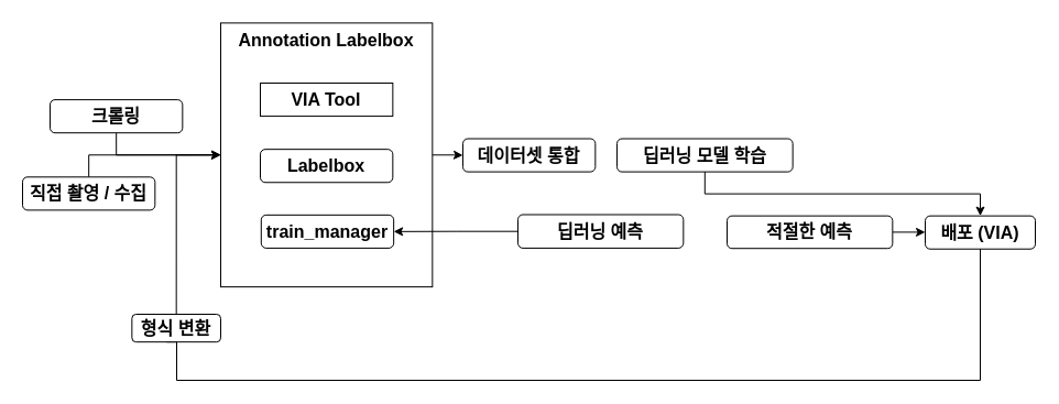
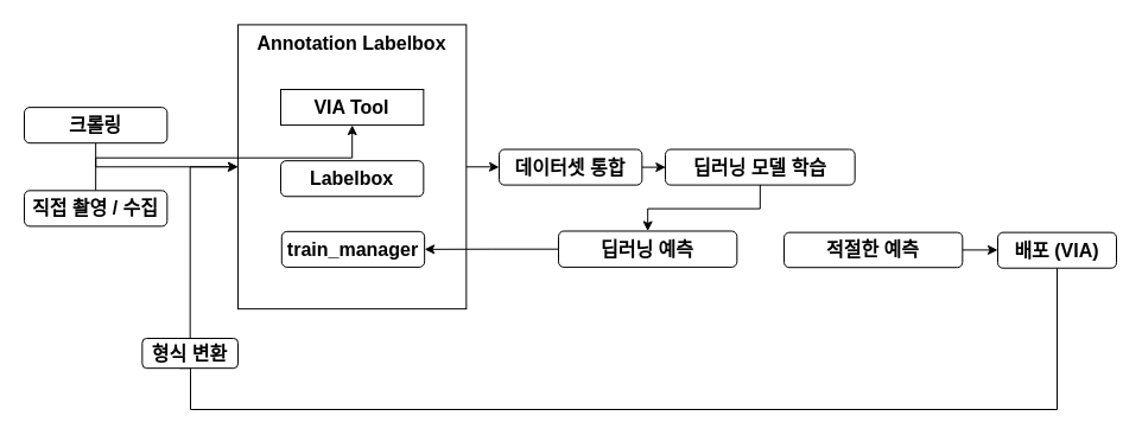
  <mxCell id="0" />
  <mxCell id="1" parent="0" />
  <mxCell id="2" value="&lt;span style=&quot;font-size: 16px;&quot;&gt;Annotation Labelbox&lt;/span&gt;" style="whiteSpace=wrap;html=1;verticalAlign=top;fontSize=16;fontStyle=1" parent="1" vertex="1"><mxGeometry x="200" y="20.39" width="192.33" height="239.74" as="geometry" /></mxCell>
  <mxCell id="3" style="edgeStyle=orthogonalEdgeStyle;rounded=0;orthogonalLoop=1;jettySize=auto;html=1;exitX=0.5;exitY=1;exitDx=0;exitDy=0;entryX=0;entryY=0.5;entryDx=0;entryDy=0;" parent="1" source="4" target="2" edge="1"><mxGeometry relative="1" as="geometry" /></mxCell>
- <mxCell id="4" value="크롤링" style="rounded=1;whiteSpace=wrap;html=1;fontSize=16;fontStyle=1" parent="1" vertex="1"><mxGeometry x="45" y="90.119" width="120.336" height="30.084" as="geometry" /></mxCell>
- <mxCell id="5" style="edgeStyle=orthogonalEdgeStyle;rounded=0;orthogonalLoop=1;jettySize=auto;html=1;exitX=0.5;exitY=0;exitDx=0;exitDy=0;entryX=0;entryY=0.5;entryDx=0;entryDy=0;" parent="1" source="6" target="2" edge="1"><mxGeometry relative="1" as="geometry" /></mxCell>
+ <mxCell id="4" value="크롤링" style="rounded=1;whiteSpace=wrap;html=1;fontSize=16;fontStyle=1" parent="1" vertex="1"><mxGeometry x="20" y="90.119" width="120.336" height="30.084" as="geometry" /></mxCell>
+ <mxCell id="5" style="edgeStyle=orthogonalEdgeStyle;rounded=0;orthogonalLoop=1;jettySize=auto;html=1;exitX=0.5;exitY=0;exitDx=0;exitDy=0;" parent="1" source="6" target="7" edge="1"><mxGeometry relative="1" as="geometry" /></mxCell>
  <mxCell id="6" value="직접 촬영 / 수집" style="rounded=1;whiteSpace=wrap;html=1;fontSize=16;fontStyle=1" parent="1" vertex="1"><mxGeometry x="20" y="160.316" width="120.336" height="30.084" as="geometry" /></mxCell>
  <mxCell id="7" value="VIA Tool" style="whiteSpace=wrap;html=1;fontSize=16;fontStyle=1;rounded=0;" parent="1" vertex="1"><mxGeometry x="236" y="74.998" width="120.336" height="30.084" as="geometry" /></mxCell>
  <mxCell id="8" value="Labelbox" style="rounded=1;whiteSpace=wrap;html=1;fontSize=16;fontStyle=1" parent="1" vertex="1"><mxGeometry x="236" y="135.167" width="120.336" height="30.084" as="geometry" /></mxCell>
  <mxCell id="9" value="데이터셋 통합" style="rounded=1;whiteSpace=wrap;html=1;fontSize=16;fontStyle=1" parent="1" vertex="1"><mxGeometry x="420.004" y="125.518" width="120.336" height="30.084" as="geometry" /></mxCell>
  <mxCell id="10" style="edgeStyle=orthogonalEdgeStyle;rounded=0;orthogonalLoop=1;jettySize=auto;html=1;entryX=0;entryY=0.5;entryDx=0;entryDy=0;fontSize=16;fontStyle=1" parent="1" source="2" target="9" edge="1"><mxGeometry relative="1" as="geometry" /></mxCell>
- <mxCell id="11" style="edgeStyle=orthogonalEdgeStyle;rounded=0;orthogonalLoop=1;jettySize=auto;html=1;exitX=0.5;exitY=1;exitDx=0;exitDy=0;" parent="1" source="12" target="14" edge="1"><mxGeometry relative="1" as="geometry" /></mxCell>
+ <mxCell id="11" style="edgeStyle=orthogonalEdgeStyle;rounded=0;orthogonalLoop=1;jettySize=auto;html=1;exitX=0.5;exitY=1;exitDx=0;exitDy=0;entryX=0.5;entryY=0;entryDx=0;entryDy=0;" parent="1" source="12" target="18" edge="1"><mxGeometry relative="1" as="geometry" /></mxCell>
  <mxCell id="12" value="딥러닝 모델 학습" style="rounded=1;whiteSpace=wrap;html=1;fontSize=16;fontStyle=1" parent="1" vertex="1"><mxGeometry x="560" y="125.52" width="159.67" height="30.08" as="geometry" /></mxCell>
+ <mxCell id="13" style="edgeStyle=orthogonalEdgeStyle;rounded=0;orthogonalLoop=1;jettySize=auto;html=1;fontSize=16;fontStyle=1;entryX=0;entryY=0.5;entryDx=0;entryDy=0;" parent="1" source="9" target="12" edge="1"><mxGeometry relative="1" as="geometry"><mxPoint x="683.96" y="275.3" as="targetPoint" /></mxGeometry></mxCell>
  <mxCell id="14" value="배포 (VIA)" style="rounded=1;whiteSpace=wrap;html=1;fontSize=16;fontStyle=1" parent="1" vertex="1"><mxGeometry x="840" y="195.64" width="100" height="30.08" as="geometry" /></mxCell>
  <mxCell id="15" style="edgeStyle=orthogonalEdgeStyle;rounded=0;orthogonalLoop=1;jettySize=auto;html=1;exitX=1;exitY=0.5;exitDx=0;exitDy=0;entryX=0;entryY=0.5;entryDx=0;entryDy=0;" parent="1" source="16" target="14" edge="1"><mxGeometry relative="1" as="geometry" /></mxCell>
  <mxCell id="16" value="적절한 예측" style="rounded=1;whiteSpace=wrap;html=1;fontSize=16;fontStyle=1" parent="1" vertex="1"><mxGeometry x="660" y="195.64" width="150.33" height="29.57" as="geometry" /></mxCell>
  <mxCell id="17" style="edgeStyle=orthogonalEdgeStyle;rounded=0;orthogonalLoop=1;jettySize=auto;html=1;exitX=0;exitY=0.5;exitDx=0;exitDy=0;entryX=1;entryY=0.5;entryDx=0;entryDy=0;" parent="1" source="18" target="19" edge="1"><mxGeometry relative="1" as="geometry" /></mxCell>
  <mxCell id="18" value="딥러닝 예측" style="rounded=1;whiteSpace=wrap;html=1;fontSize=16;fontStyle=1;fillColor=#FFFFFF;" parent="1" vertex="1"><mxGeometry x="470" y="194.49" width="150.33" height="30.42" as="geometry" /></mxCell>
  <mxCell id="19" value="train_manager" style="rounded=1;whiteSpace=wrap;html=1;fontSize=16;fontStyle=1;fillColor=#FFFFFF;" parent="1" vertex="1"><mxGeometry x="236.81" y="194.827" width="120.336" height="30.084" as="geometry" /></mxCell>
  <mxCell id="20" value="" style="edgeStyle=orthogonalEdgeStyle;rounded=0;orthogonalLoop=1;jettySize=auto;html=1;fontSize=16;exitX=0.5;exitY=1;exitDx=0;exitDy=0;endArrow=none;startArrow=none;" parent="1" source="22" edge="1"><mxGeometry relative="1" as="geometry"><mxPoint x="151" y="285" as="targetPoint" /><Array as="points" /><mxPoint x="1094.132" y="117.026" as="sourcePoint" /></mxGeometry></mxCell>
  <mxCell id="21" style="edgeStyle=orthogonalEdgeStyle;rounded=0;orthogonalLoop=1;jettySize=auto;html=1;exitX=0.5;exitY=0;exitDx=0;exitDy=0;entryX=0;entryY=0.5;entryDx=0;entryDy=0;" parent="1" source="22" target="2" edge="1"><mxGeometry relative="1" as="geometry"><Array as="points"><mxPoint x="160" y="140" /></Array></mxGeometry></mxCell>
  <mxCell id="22" value="형식 변환" style="rounded=1;whiteSpace=wrap;html=1;fontSize=16;fontStyle=1" parent="1" vertex="1"><mxGeometry x="119.35" y="285" width="80.65" height="25.16" as="geometry" /></mxCell>
  <mxCell id="23" value="" style="edgeStyle=orthogonalEdgeStyle;rounded=0;orthogonalLoop=1;jettySize=auto;html=1;fontSize=16;exitX=0.5;exitY=1;exitDx=0;exitDy=0;endArrow=none;" parent="1" source="14" target="22" edge="1"><mxGeometry relative="1" as="geometry"><mxPoint x="151" y="285" as="targetPoint" /><Array as="points"><mxPoint x="890" y="345" /><mxPoint x="160" y="345" /></Array><mxPoint x="1094.132" y="117.026" as="sourcePoint" /></mxGeometry></mxCell>
